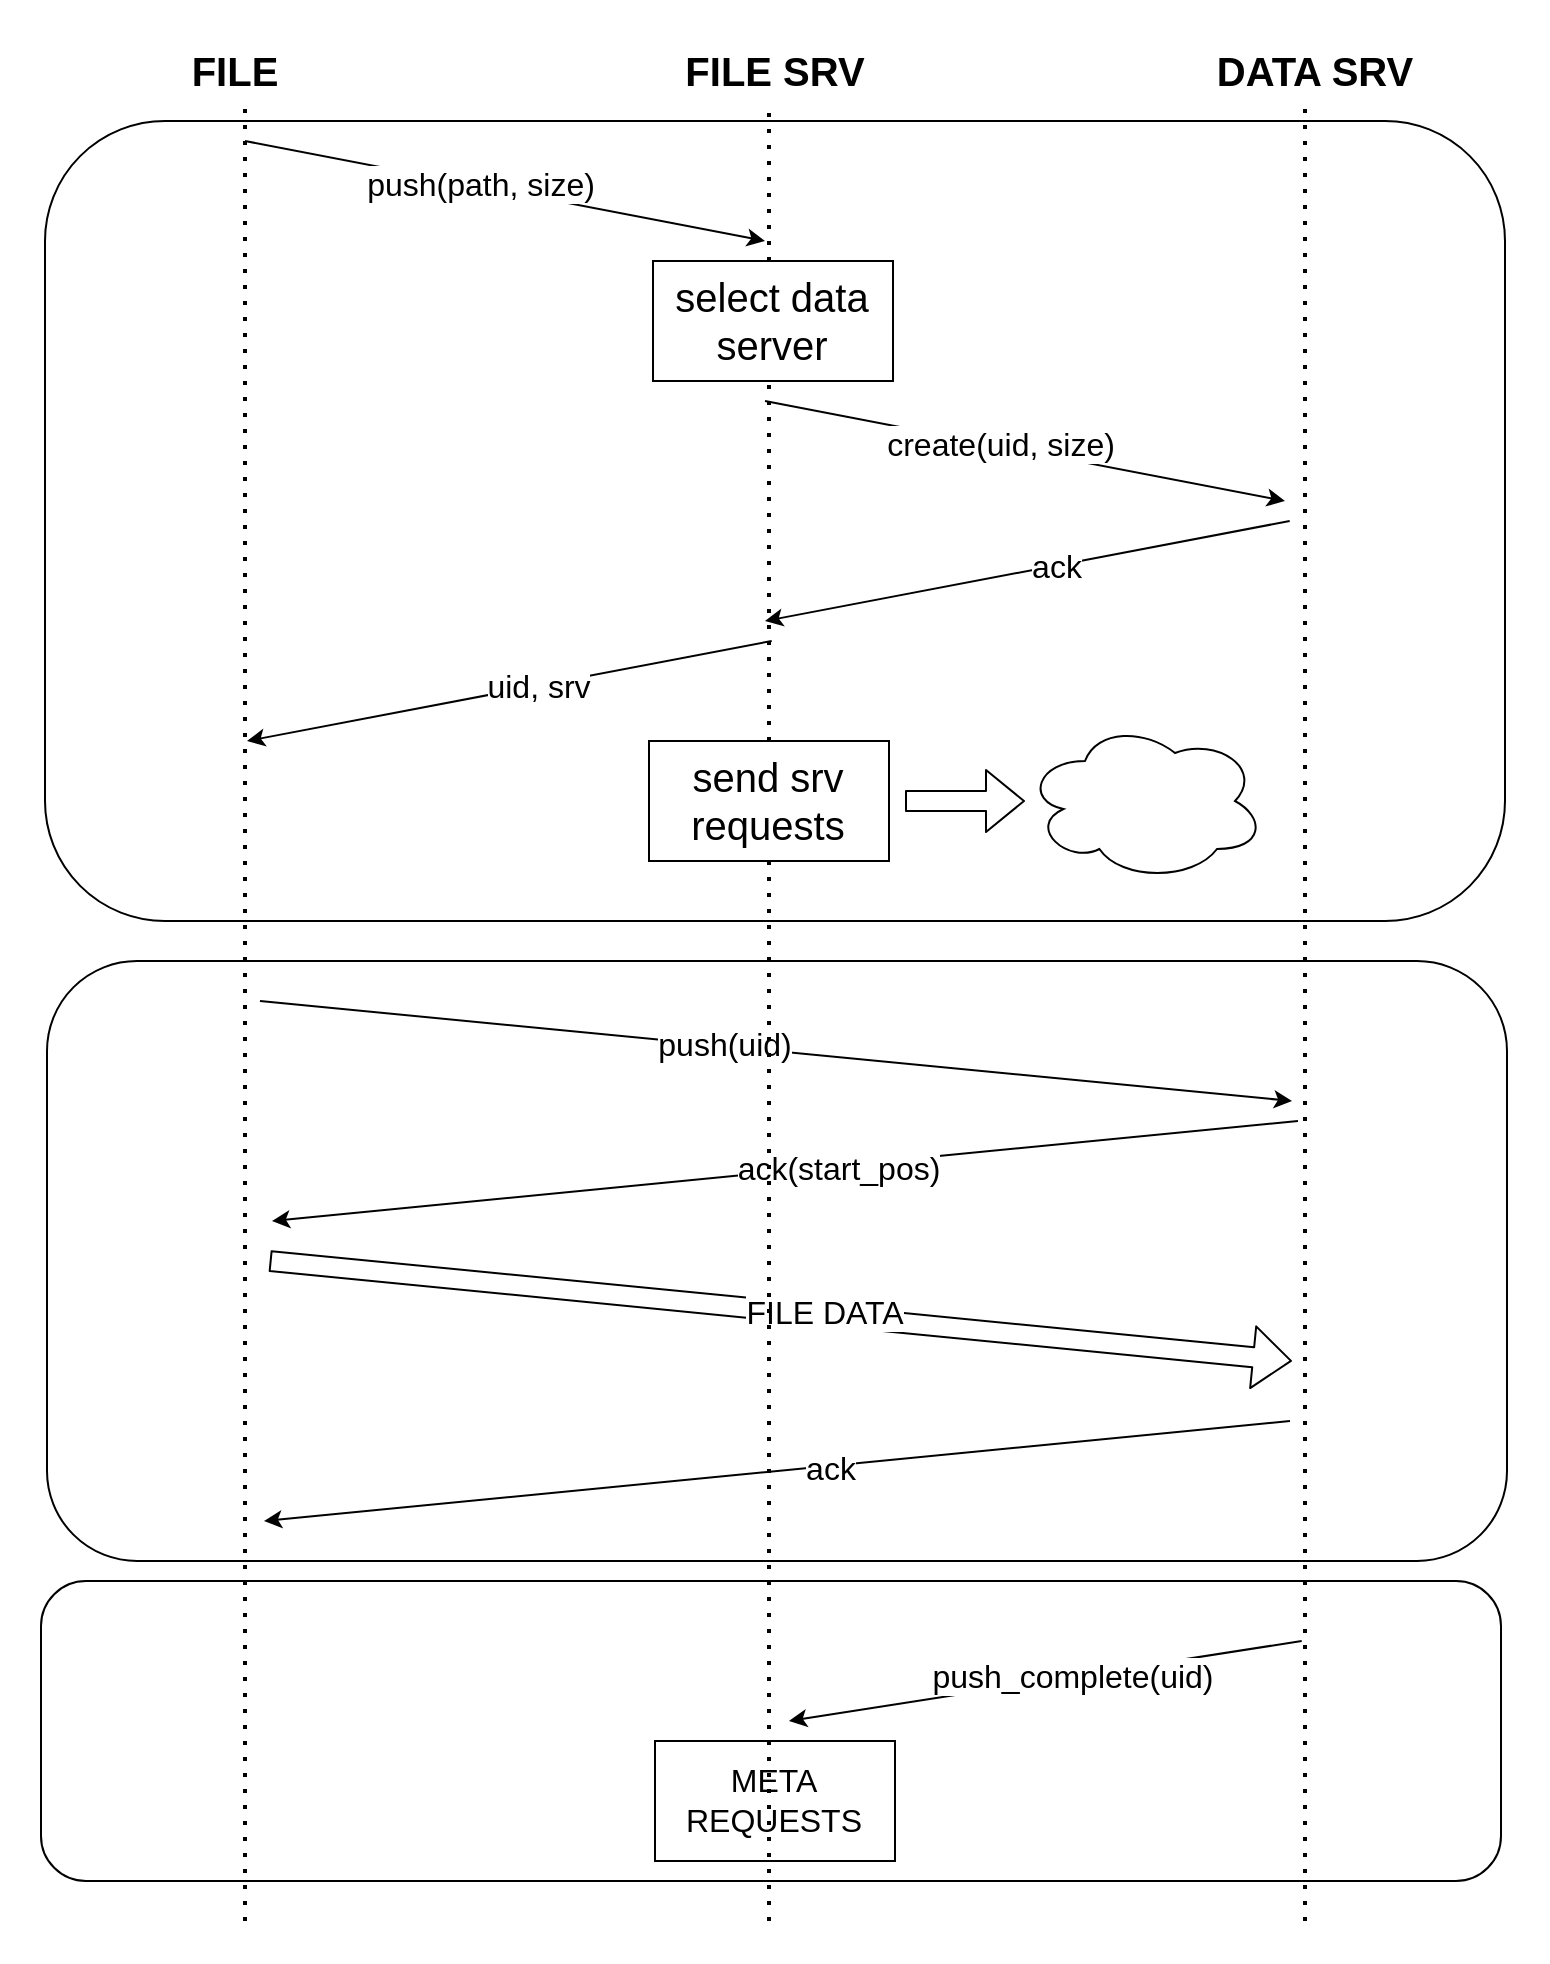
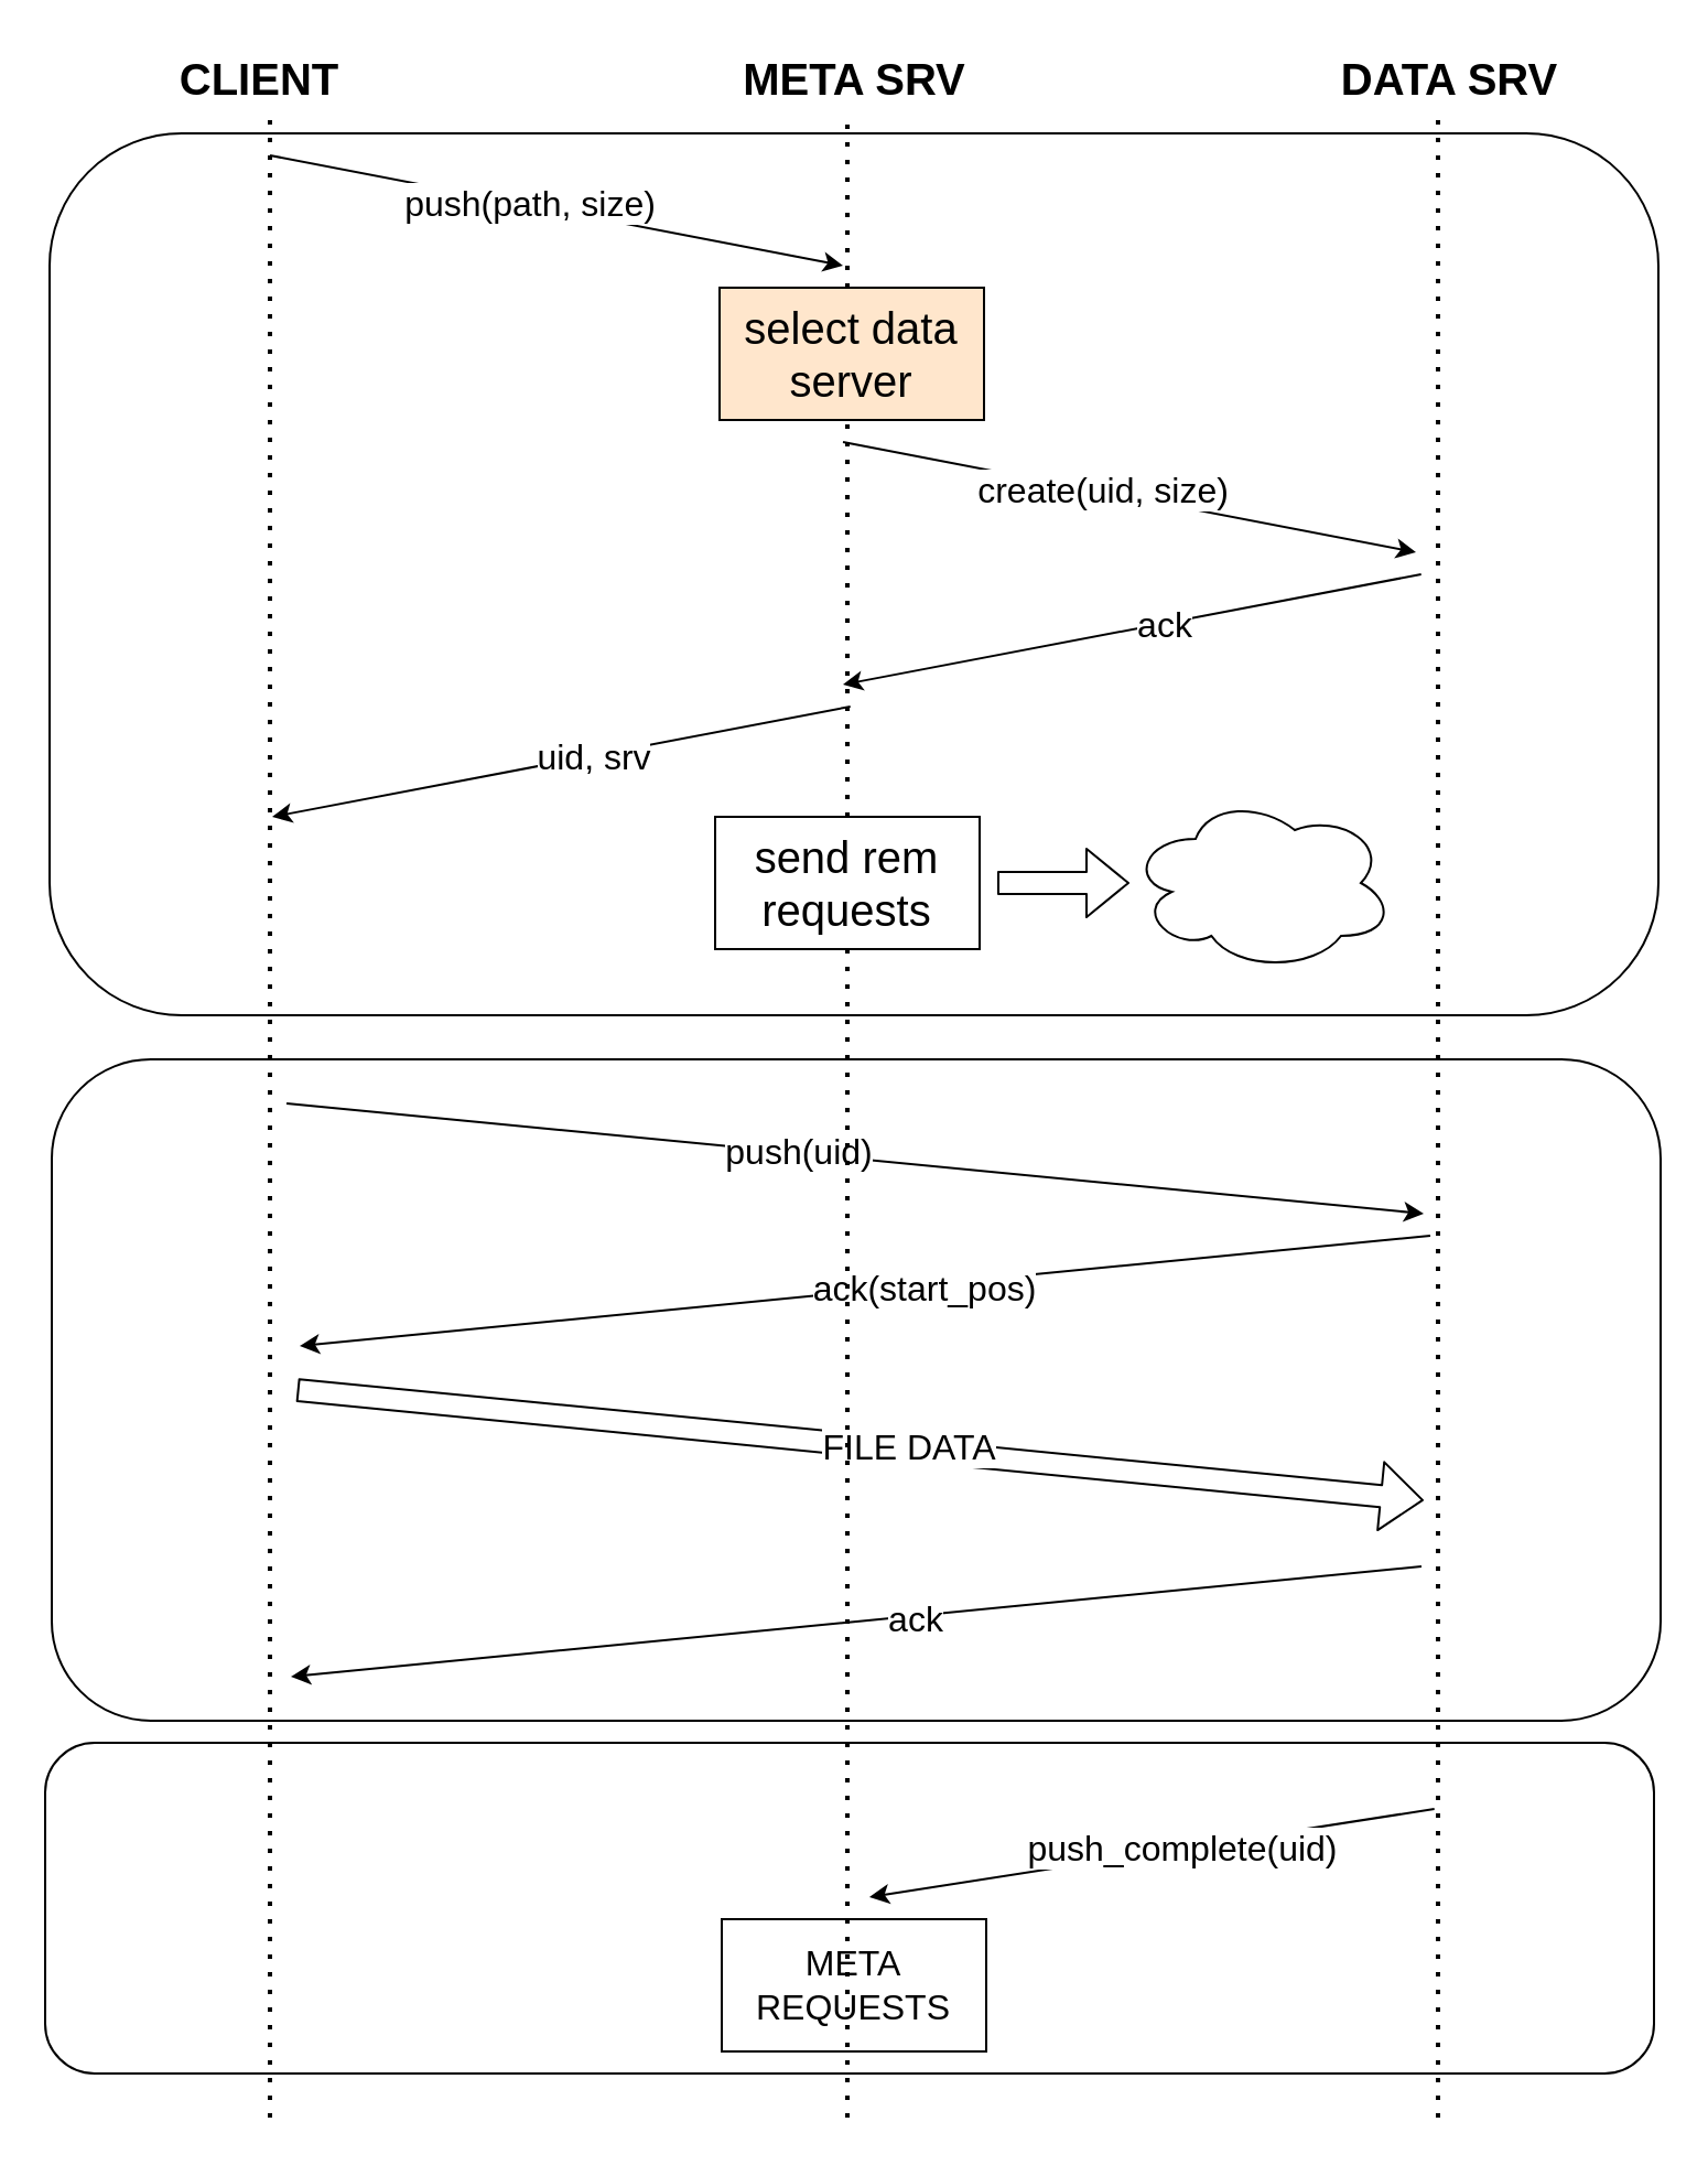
  <mxCell id="0" />
  <mxCell id="1" parent="0" />
  <mxCell id="2" value="" style="rounded=1;whiteSpace=wrap;html=1;fontSize=16;" parent="1" vertex="1"><mxGeometry x="20" y="790" width="730" height="150" as="geometry" /></mxCell>
  <mxCell id="3" value="" style="rounded=1;whiteSpace=wrap;html=1;fontSize=16;" parent="1" vertex="1"><mxGeometry x="23" y="480" width="730" height="300" as="geometry" /></mxCell>
  <mxCell id="4" value="" style="rounded=1;whiteSpace=wrap;html=1;fontSize=16;" parent="1" vertex="1"><mxGeometry x="22" y="60" width="730" height="400" as="geometry" /></mxCell>
  <mxCell id="5" value="" style="endArrow=none;dashed=1;html=1;dashPattern=1 3;strokeWidth=2;fontSize=12;" parent="1" source="31" edge="1"><mxGeometry width="50" height="50" relative="1" as="geometry"><mxPoint x="384" y="1050" as="sourcePoint" /><mxPoint x="384" y="50" as="targetPoint" /></mxGeometry></mxCell>
- <mxCell id="6" value="FILE" style="text;html=1;align=center;verticalAlign=middle;resizable=0;points=[];autosize=1;fontSize=20;fontStyle=1" parent="1" vertex="1"><mxGeometry x="72" y="20" width="90" height="30" as="geometry" /></mxCell>
- <mxCell id="7" value="FILE SRV" style="text;html=1;align=center;verticalAlign=middle;resizable=0;points=[];autosize=1;fontSize=20;fontStyle=1" parent="1" vertex="1"><mxGeometry x="327" y="20" width="120" height="30" as="geometry" /></mxCell>
+ <mxCell id="6" value="CLIENT" style="text;html=1;align=center;verticalAlign=middle;resizable=0;points=[];autosize=1;fontSize=20;fontStyle=1" parent="1" vertex="1"><mxGeometry x="72" y="20" width="90" height="30" as="geometry" /></mxCell>
+ <mxCell id="7" value="META SRV" style="text;html=1;align=center;verticalAlign=middle;resizable=0;points=[];autosize=1;fontSize=20;fontStyle=1" parent="1" vertex="1"><mxGeometry x="327" y="20" width="120" height="30" as="geometry" /></mxCell>
  <mxCell id="8" value="DATA SRV" style="text;html=1;align=center;verticalAlign=middle;resizable=0;points=[];autosize=1;fontSize=20;fontStyle=1" parent="1" vertex="1"><mxGeometry x="597" y="20" width="120" height="30" as="geometry" /></mxCell>
  <mxCell id="9" value="" style="endArrow=classic;html=1;fontSize=20;" parent="1" edge="1"><mxGeometry width="50" height="50" relative="1" as="geometry"><mxPoint x="122" y="70" as="sourcePoint" /><mxPoint x="382" y="120" as="targetPoint" /></mxGeometry></mxCell>
  <mxCell id="10" value="&lt;div style=&quot;font-size: 16px;&quot;&gt;&lt;font style=&quot;font-size: 16px;&quot;&gt;push(path, size)&lt;/font&gt;&lt;/div&gt;" style="edgeLabel;html=1;align=center;verticalAlign=middle;resizable=0;points=[];fontSize=16;" parent="9" vertex="1" connectable="0"><mxGeometry x="-0.102" y="1" relative="1" as="geometry"><mxPoint as="offset" /></mxGeometry></mxCell>
  <mxCell id="11" value="" style="endArrow=classic;html=1;fontSize=16;" parent="1" edge="1"><mxGeometry width="50" height="50" relative="1" as="geometry"><mxPoint x="382" y="200" as="sourcePoint" /><mxPoint x="642" y="250" as="targetPoint" /></mxGeometry></mxCell>
  <mxCell id="12" value="create(uid, size)" style="edgeLabel;html=1;align=center;verticalAlign=middle;resizable=0;points=[];fontSize=16;" parent="11" vertex="1" connectable="0"><mxGeometry x="-0.102" y="1" relative="1" as="geometry"><mxPoint as="offset" /></mxGeometry></mxCell>
  <mxCell id="13" value="" style="endArrow=classic;html=1;fontSize=16;" parent="1" edge="1"><mxGeometry width="50" height="50" relative="1" as="geometry"><mxPoint x="644.35" y="260" as="sourcePoint" /><mxPoint x="382" y="310" as="targetPoint" /></mxGeometry></mxCell>
  <mxCell id="14" value="&lt;div style=&quot;font-size: 16px;&quot;&gt;ack&lt;/div&gt;" style="edgeLabel;html=1;align=center;verticalAlign=middle;resizable=0;points=[];fontSize=16;" parent="13" vertex="1" connectable="0"><mxGeometry x="-0.108" relative="1" as="geometry"><mxPoint as="offset" /></mxGeometry></mxCell>
  <mxCell id="15" value="" style="endArrow=classic;html=1;fontSize=16;" parent="1" edge="1"><mxGeometry width="50" height="50" relative="1" as="geometry"><mxPoint x="385.35" y="320" as="sourcePoint" /><mxPoint x="123" y="370" as="targetPoint" /></mxGeometry></mxCell>
  <mxCell id="16" value="uid, srv" style="edgeLabel;html=1;align=center;verticalAlign=middle;resizable=0;points=[];fontSize=16;" parent="15" vertex="1" connectable="0"><mxGeometry x="-0.108" relative="1" as="geometry"><mxPoint as="offset" /></mxGeometry></mxCell>
  <mxCell id="17" value="" style="endArrow=classic;html=1;fontSize=16;" parent="1" edge="1"><mxGeometry width="50" height="50" relative="1" as="geometry"><mxPoint x="129.5" y="500" as="sourcePoint" /><mxPoint x="645.5" y="550" as="targetPoint" /></mxGeometry></mxCell>
  <mxCell id="18" value="&lt;font style=&quot;font-size: 16px;&quot;&gt;push(uid)&lt;/font&gt;" style="edgeLabel;html=1;align=center;verticalAlign=middle;resizable=0;points=[];fontSize=16;" parent="17" vertex="1" connectable="0"><mxGeometry x="-0.102" y="1" relative="1" as="geometry"><mxPoint as="offset" /></mxGeometry></mxCell>
  <mxCell id="19" value="" style="endArrow=none;dashed=1;html=1;dashPattern=1 3;strokeWidth=2;fontSize=12;" parent="1" edge="1"><mxGeometry width="50" height="50" relative="1" as="geometry"><mxPoint x="122" y="960" as="sourcePoint" /><mxPoint x="122" y="50" as="targetPoint" /></mxGeometry></mxCell>
  <mxCell id="20" value="" style="endArrow=none;dashed=1;html=1;dashPattern=1 3;strokeWidth=2;fontSize=12;" parent="1" edge="1"><mxGeometry width="50" height="50" relative="1" as="geometry"><mxPoint x="652" y="960" as="sourcePoint" /><mxPoint x="652" y="50" as="targetPoint" /></mxGeometry></mxCell>
- <mxCell id="21" value="&lt;div&gt;select data server&lt;/div&gt;" style="rounded=0;whiteSpace=wrap;html=1;fontSize=20;" parent="1" vertex="1"><mxGeometry x="326" y="130" width="120" height="60" as="geometry" /></mxCell>
+ <mxCell id="21" value="&lt;div&gt;select data server&lt;/div&gt;" style="rounded=0;whiteSpace=wrap;html=1;fontSize=20;fillColor=#ffe6cc;" parent="1" vertex="1"><mxGeometry x="326" y="130" width="120" height="60" as="geometry" /></mxCell>
  <mxCell id="22" value="" style="endArrow=classic;html=1;fontSize=16;" parent="1" edge="1"><mxGeometry width="50" height="50" relative="1" as="geometry"><mxPoint x="648.5" y="560" as="sourcePoint" /><mxPoint x="135.5" y="610" as="targetPoint" /></mxGeometry></mxCell>
  <mxCell id="23" value="ack(start_pos)" style="edgeLabel;html=1;align=center;verticalAlign=middle;resizable=0;points=[];fontSize=16;" parent="22" vertex="1" connectable="0"><mxGeometry x="-0.102" y="1" relative="1" as="geometry"><mxPoint as="offset" /></mxGeometry></mxCell>
  <mxCell id="24" value="" style="shape=flexArrow;endArrow=classic;html=1;fontSize=16;" parent="1" edge="1"><mxGeometry width="50" height="50" relative="1" as="geometry"><mxPoint x="134.324" y="630" as="sourcePoint" /><mxPoint x="645.5" y="680" as="targetPoint" /></mxGeometry></mxCell>
  <mxCell id="25" value="FILE DATA" style="edgeLabel;html=1;align=center;verticalAlign=middle;resizable=0;points=[];fontSize=16;" parent="24" vertex="1" connectable="0"><mxGeometry x="0.082" y="2" relative="1" as="geometry"><mxPoint as="offset" /></mxGeometry></mxCell>
  <mxCell id="26" value="" style="endArrow=classic;html=1;fontSize=16;" parent="1" edge="1"><mxGeometry width="50" height="50" relative="1" as="geometry"><mxPoint x="644.5" y="710" as="sourcePoint" /><mxPoint x="131.5" y="760" as="targetPoint" /></mxGeometry></mxCell>
  <mxCell id="27" value="&lt;div&gt;ack&lt;/div&gt;" style="edgeLabel;html=1;align=center;verticalAlign=middle;resizable=0;points=[];fontSize=16;" parent="26" vertex="1" connectable="0"><mxGeometry x="-0.102" y="1" relative="1" as="geometry"><mxPoint as="offset" /></mxGeometry></mxCell>
  <mxCell id="28" value="" style="endArrow=classic;html=1;fontSize=16;" parent="1" edge="1"><mxGeometry width="50" height="50" relative="1" as="geometry"><mxPoint x="650.35" y="820" as="sourcePoint" /><mxPoint x="394" y="860" as="targetPoint" /></mxGeometry></mxCell>
  <mxCell id="29" value="&lt;div&gt;push_complete(uid)&lt;/div&gt;" style="edgeLabel;html=1;align=center;verticalAlign=middle;resizable=0;points=[];fontSize=16;" parent="28" vertex="1" connectable="0"><mxGeometry x="-0.108" relative="1" as="geometry"><mxPoint as="offset" /></mxGeometry></mxCell>
  <mxCell id="30" value="&lt;font style=&quot;font-size: 16px;&quot;&gt;META REQUESTS&lt;/font&gt;" style="rounded=0;whiteSpace=wrap;html=1;fontSize=16;" parent="1" vertex="1"><mxGeometry x="327" y="870" width="120" height="60" as="geometry" /></mxCell>
- <mxCell id="31" value="&lt;div&gt;send srv requests&lt;/div&gt;" style="rounded=0;whiteSpace=wrap;html=1;fontSize=20;" parent="1" vertex="1"><mxGeometry x="324" y="370" width="120" height="60" as="geometry" /></mxCell>
+ <mxCell id="31" value="&lt;div&gt;send rem requests&lt;/div&gt;" style="rounded=0;whiteSpace=wrap;html=1;fontSize=20;" parent="1" vertex="1"><mxGeometry x="324" y="370" width="120" height="60" as="geometry" /></mxCell>
  <mxCell id="32" value="" style="endArrow=none;dashed=1;html=1;dashPattern=1 3;strokeWidth=2;fontSize=12;" parent="1" target="31" edge="1"><mxGeometry width="50" height="50" relative="1" as="geometry"><mxPoint x="384" y="960" as="sourcePoint" /><mxPoint x="384" y="50" as="targetPoint" /></mxGeometry></mxCell>
  <mxCell id="33" value="" style="shape=flexArrow;endArrow=classic;html=1;fontSize=16;" parent="1" edge="1"><mxGeometry width="50" height="50" relative="1" as="geometry"><mxPoint x="452" y="400" as="sourcePoint" /><mxPoint x="512" y="400" as="targetPoint" /></mxGeometry></mxCell>
  <mxCell id="34" value="" style="ellipse;shape=cloud;whiteSpace=wrap;html=1;fontSize=16;" parent="1" vertex="1"><mxGeometry x="512" y="360" width="120" height="80" as="geometry" /></mxCell>
